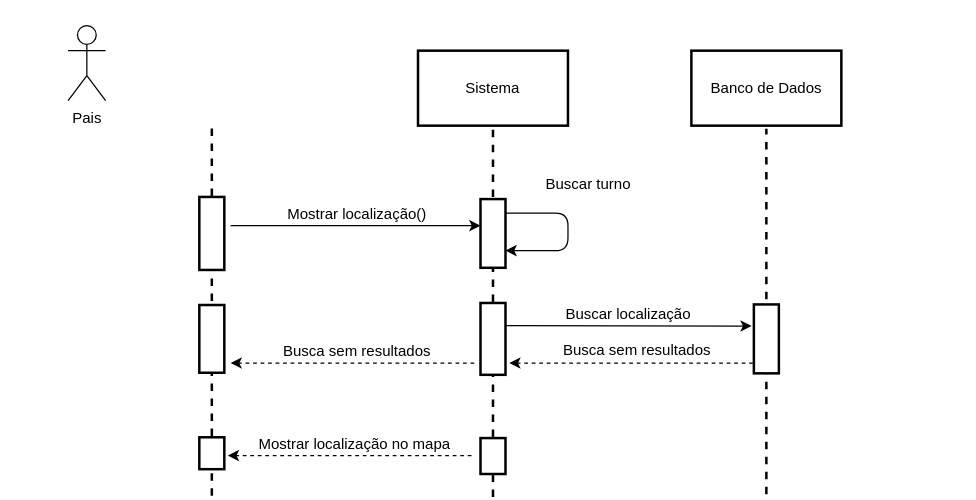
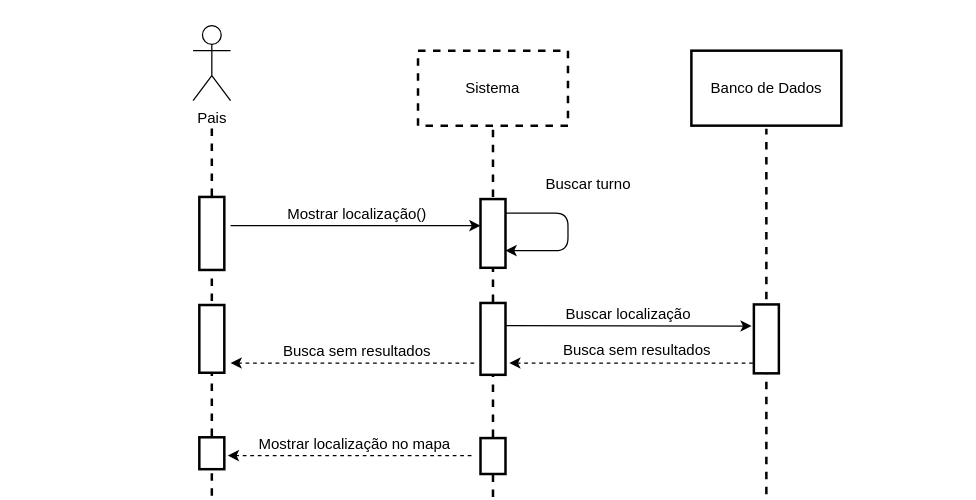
  <mxCell id="0" />
  <mxCell id="1" parent="0" />
- <mxCell id="2" value="Pais" style="shape=umlActor;verticalLabelPosition=bottom;labelBackgroundColor=#ffffff;verticalAlign=top;html=1;outlineConnect=0;" parent="1" vertex="1"><mxGeometry x="54" y="20" width="30" height="60" as="geometry" /></mxCell>
+ <mxCell id="2" value="Pais" style="shape=umlActor;verticalLabelPosition=bottom;labelBackgroundColor=#ffffff;verticalAlign=top;html=1;outlineConnect=0;" parent="1" vertex="1"><mxGeometry x="154" y="20" width="30" height="60" as="geometry" /></mxCell>
  <mxCell id="3" value="" style="line;strokeWidth=2;html=1;perimeter=backbonePerimeter;points=[];outlineConnect=0;dashed=1;rotation=-90;" parent="1" vertex="1"><mxGeometry x="246.65" y="244.84" width="294.68" height="10" as="geometry" /></mxCell>
  <mxCell id="4" value="" style="rounded=0;whiteSpace=wrap;html=1;strokeWidth=2;rotation=-90;" parent="1" vertex="1"><mxGeometry x="365.25" y="260.63" width="57.49" height="20" as="geometry" /></mxCell>
- <mxCell id="5" value="Sistema" style="rounded=0;whiteSpace=wrap;html=1;strokeWidth=2;" parent="1" vertex="1"><mxGeometry x="334" y="40" width="120" height="60" as="geometry" /></mxCell>
+ <mxCell id="5" value="Sistema" style="rounded=0;whiteSpace=wrap;html=1;strokeWidth=2;dashed=1;" parent="1" vertex="1"><mxGeometry x="334" y="40" width="120" height="60" as="geometry" /></mxCell>
  <mxCell id="6" value="" style="line;strokeWidth=2;html=1;perimeter=backbonePerimeter;points=[];outlineConnect=0;dashed=1;rotation=-90;" parent="1" vertex="1"><mxGeometry x="20.88" y="243.12" width="296.25" height="10" as="geometry" /></mxCell>
  <mxCell id="7" value="" style="rounded=0;whiteSpace=wrap;html=1;strokeWidth=2;rotation=-90;" parent="1" vertex="1"><mxGeometry x="139.78" y="176.25" width="58.43" height="20" as="geometry" /></mxCell>
  <mxCell id="8" value="" style="endArrow=classic;html=1;" parent="1" edge="1"><mxGeometry width="50" height="50" relative="1" as="geometry"><mxPoint x="184" y="180" as="sourcePoint" /><mxPoint x="384" y="180" as="targetPoint" /></mxGeometry></mxCell>
  <mxCell id="9" value="Mostrar localização()" style="text;html=1;align=center;verticalAlign=middle;resizable=0;points=[];labelBackgroundColor=#ffffff;" parent="8" vertex="1" connectable="0"><mxGeometry x="0.4" y="-2" relative="1" as="geometry"><mxPoint x="-40" y="-12" as="offset" /></mxGeometry></mxCell>
  <mxCell id="10" value="" style="line;strokeWidth=2;html=1;perimeter=backbonePerimeter;points=[];outlineConnect=0;dashed=1;rotation=-90;" parent="1" vertex="1"><mxGeometry x="466.5" y="243.75" width="292.5" height="10" as="geometry" /></mxCell>
  <mxCell id="11" value="" style="rounded=0;whiteSpace=wrap;html=1;strokeWidth=2;rotation=-90;" parent="1" vertex="1"><mxGeometry x="585.18" y="260.63" width="55.14" height="20" as="geometry" /></mxCell>
  <mxCell id="12" value="Banco de Dados" style="rounded=0;whiteSpace=wrap;html=1;strokeWidth=2;" parent="1" vertex="1"><mxGeometry x="552.75" y="40" width="120" height="60" as="geometry" /></mxCell>
  <mxCell id="13" value="" style="endArrow=classic;html=1;entryX=0.914;entryY=-0.15;entryDx=0;entryDy=0;entryPerimeter=0;" parent="1" edge="1"><mxGeometry width="50" height="50" relative="1" as="geometry"><mxPoint x="403.99" y="260" as="sourcePoint" /><mxPoint x="600.99" y="260.33" as="targetPoint" /></mxGeometry></mxCell>
  <mxCell id="14" value="Buscar localização" style="text;html=1;align=center;verticalAlign=middle;resizable=0;points=[];labelBackgroundColor=#ffffff;" parent="13" vertex="1" connectable="0"><mxGeometry x="0.4" y="-2" relative="1" as="geometry"><mxPoint x="-40" y="-12" as="offset" /></mxGeometry></mxCell>
  <mxCell id="15" value="" style="endArrow=classic;html=1;dashed=1;" parent="1" edge="1"><mxGeometry width="50" height="50" relative="1" as="geometry"><mxPoint x="601.99" y="290" as="sourcePoint" /><mxPoint x="406.99" y="290" as="targetPoint" /></mxGeometry></mxCell>
  <mxCell id="16" value="" style="rounded=0;whiteSpace=wrap;html=1;strokeWidth=2;rotation=-90;" parent="1" vertex="1"><mxGeometry x="366.51" y="176.25" width="54.99" height="20" as="geometry" /></mxCell>
  <mxCell id="17" value="" style="endArrow=classic;html=1;entryX=0.25;entryY=1;entryDx=0;entryDy=0;" parent="1" target="16" edge="1"><mxGeometry width="50" height="50" relative="1" as="geometry"><mxPoint x="404" y="170" as="sourcePoint" /><mxPoint x="484" y="220" as="targetPoint" /><Array as="points"><mxPoint x="454" y="170" /><mxPoint x="454" y="200" /></Array></mxGeometry></mxCell>
  <mxCell id="18" value="Buscar turno" style="text;html=1;align=center;verticalAlign=middle;resizable=0;points=[];labelBackgroundColor=#ffffff;" parent="17" vertex="1" connectable="0"><mxGeometry x="0.4" y="-2" relative="1" as="geometry"><mxPoint x="26.82" y="-51.97" as="offset" /></mxGeometry></mxCell>
  <mxCell id="19" value="" style="endArrow=classic;html=1;dashed=1;" parent="1" edge="1"><mxGeometry width="50" height="50" relative="1" as="geometry"><mxPoint x="379" y="290" as="sourcePoint" /><mxPoint x="184" y="290" as="targetPoint" /></mxGeometry></mxCell>
  <mxCell id="20" value="Busca sem resultados" style="text;html=1;align=center;verticalAlign=middle;resizable=0;points=[];labelBackgroundColor=#ffffff;" parent="19" vertex="1" connectable="0"><mxGeometry x="-0.145" y="1" relative="1" as="geometry"><mxPoint x="-11.67" y="-10.37" as="offset" /></mxGeometry></mxCell>
  <mxCell id="21" value="" style="rounded=0;whiteSpace=wrap;html=1;strokeWidth=2;rotation=-90;" parent="1" vertex="1"><mxGeometry x="141.9" y="260.63" width="54.21" height="20" as="geometry" /></mxCell>
  <mxCell id="22" value="Busca sem resultados" style="text;html=1;align=center;verticalAlign=middle;resizable=0;points=[];autosize=1;" vertex="1" parent="1"><mxGeometry x="444" y="270" width="130" height="20" as="geometry" /></mxCell>
  <mxCell id="23" value="" style="rounded=0;whiteSpace=wrap;html=1;strokeWidth=2;rotation=-90;" vertex="1" parent="1"><mxGeometry x="379.62" y="354.37" width="28.75" height="20" as="geometry" /></mxCell>
  <mxCell id="24" value="" style="rounded=0;whiteSpace=wrap;html=1;strokeWidth=2;rotation=-90;" vertex="1" parent="1"><mxGeometry x="156.24" y="352.14" width="25.53" height="20" as="geometry" /></mxCell>
  <mxCell id="25" value="" style="endArrow=classic;html=1;dashed=1;" edge="1" parent="1"><mxGeometry width="50" height="50" relative="1" as="geometry"><mxPoint x="376.77" y="364.03" as="sourcePoint" /><mxPoint x="181.77" y="364.03" as="targetPoint" /></mxGeometry></mxCell>
  <mxCell id="26" value="Mostrar localização no mapa" style="text;html=1;align=center;verticalAlign=middle;resizable=0;points=[];labelBackgroundColor=#ffffff;" vertex="1" connectable="0" parent="25"><mxGeometry x="-0.145" y="1" relative="1" as="geometry"><mxPoint x="-11.67" y="-10.37" as="offset" /></mxGeometry></mxCell>
